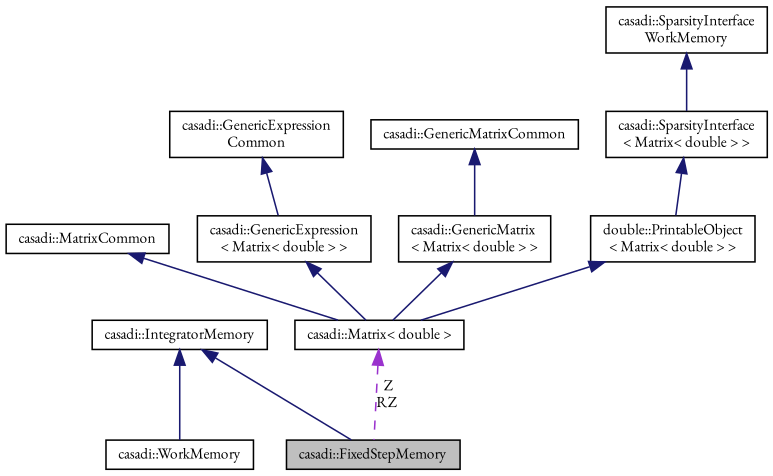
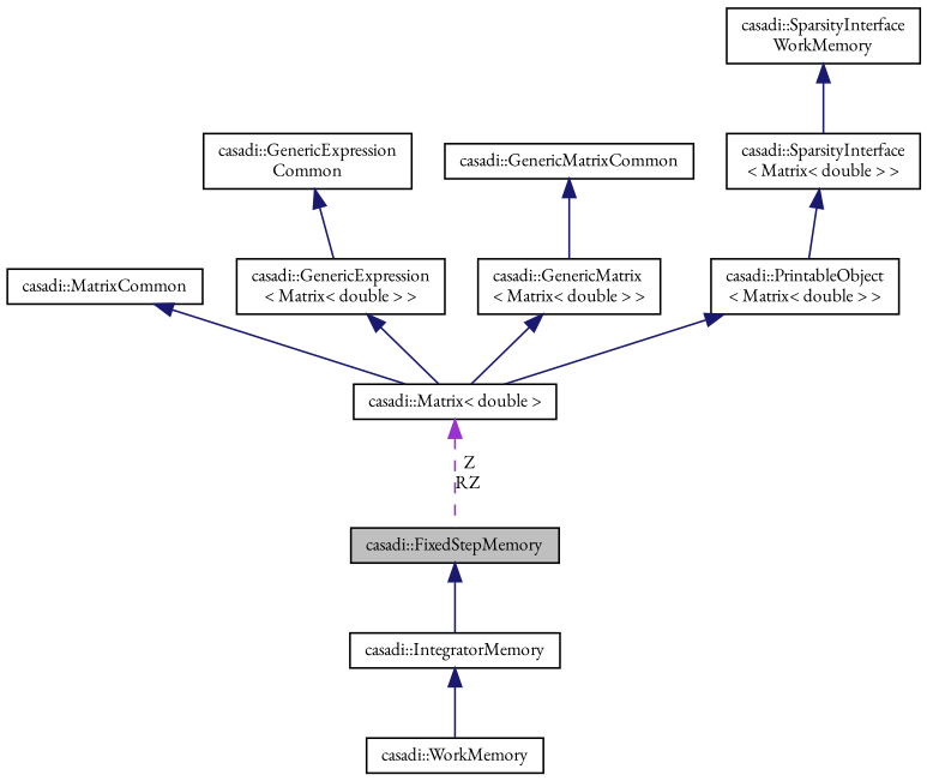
  digraph {
    fontname="EB Garamond"
    rankdir=TB
    node [color=black fillcolor=white fontname="EB Garamond" fontsize=10 shape=record style=filled]
    edge [color=midnightblue dir=back fontname="EB Garamond" fontsize=10 labelfontname="FreeSans.ttf" labelfontsize=10 style=solid]
    n1 [fillcolor=grey75 fontcolor=black height=0.2 label="casadi::FixedStepMemory" width=0.4]
    n2 [height=0.2 label="casadi::IntegratorMemory" width=0.4]
    n3 [height=0.2 label="casadi::WorkMemory" width=0.4]
    n4 [height=0.2 label="casadi::Matrix\< double \>" width=0.4]
    n5 [height=0.2 label="casadi::MatrixCommon" width=0.4]
    n6 [height=0.2 label="casadi::GenericExpression\l\< Matrix\< double \> \>" width=0.4]
    n7 [height=0.2 label="casadi::GenericExpression\lCommon" width=0.4]
    n8 [height=0.2 label="casadi::GenericMatrix\l\< Matrix\< double \> \>" width=0.4]
    n9 [height=0.2 label="casadi::GenericMatrixCommon" width=0.4]
    n10 [height=0.2 label="casadi::SparsityInterface\l\< Matrix\< double \> \>" width=0.4]
-   n11 [height=0.2 label="double::PrintableObject\l\< Matrix\< double \> \>" width=0.4]
+   n11 [height=0.2 label="casadi::PrintableObject\l\< Matrix\< double \> \>" width=0.4]
    n12 [height=0.2 label="casadi::SparsityInterface\lWorkMemory" width=0.4]
-   n2 -> n1
+   n1 -> n2
    n2 -> n3
    n4 -> n1 [color=darkorchid3 label=" Z\nRZ" style=dashed]
    n5 -> n4
    n6 -> n4
    n7 -> n6
    n8 -> n4
    n9 -> n8
    n10 -> n11
    n11 -> n4
    n12 -> n10
  }
